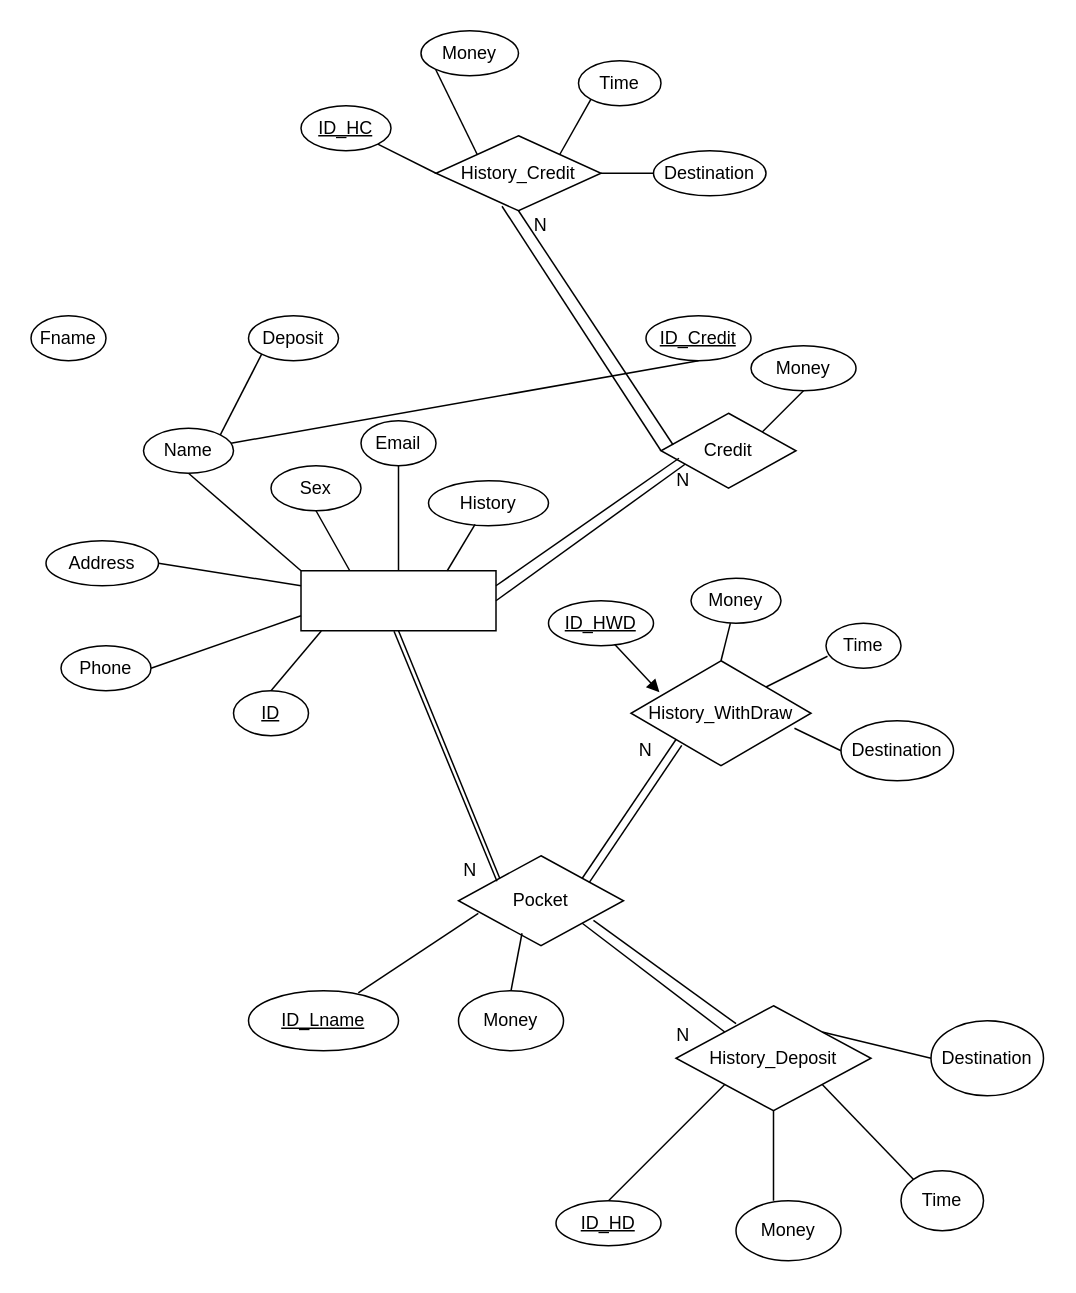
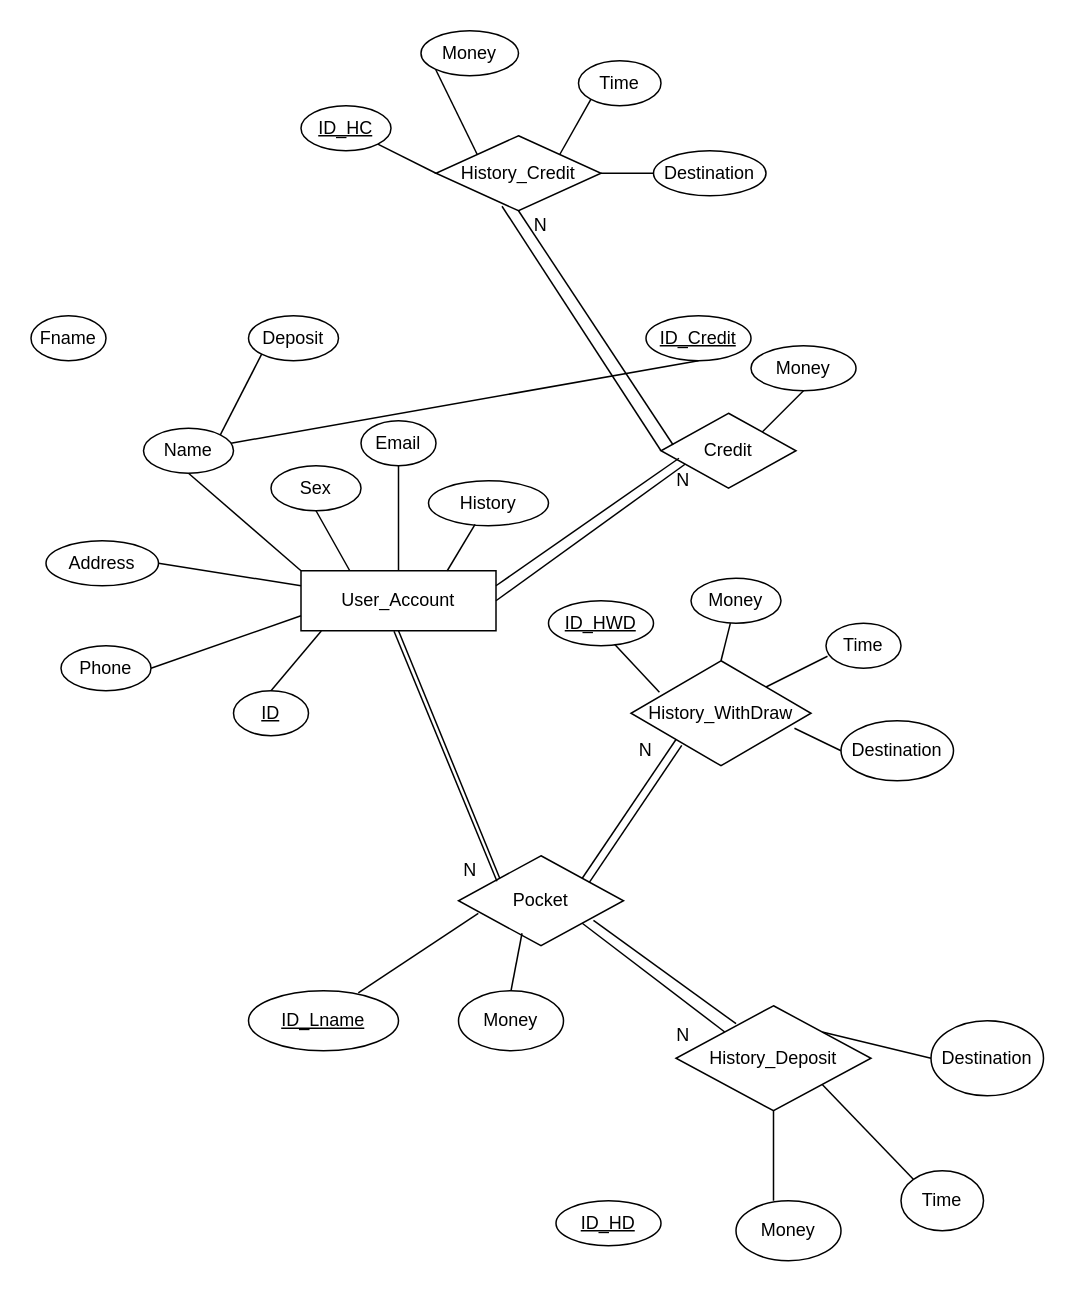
  <mxCell id="0" />
  <mxCell id="1" parent="0" />
  <mxCell id="2" value="" style="rounded=0;whiteSpace=wrap;html=1;" vertex="1" parent="1"><mxGeometry x="200" y="380" width="130" height="40" as="geometry" /></mxCell>
+ <mxCell id="3" value="User_Account" style="text;html=1;strokeColor=none;fillColor=none;align=center;verticalAlign=middle;whiteSpace=wrap;rounded=0;" vertex="1" parent="1"><mxGeometry x="225" y="385" width="80" height="30" as="geometry" /></mxCell>
  <mxCell id="4" value="Name" style="ellipse;whiteSpace=wrap;html=1;" vertex="1" parent="1"><mxGeometry x="95" y="285" width="60" height="30" as="geometry" /></mxCell>
  <mxCell id="5" value="Fname" style="ellipse;whiteSpace=wrap;html=1;" vertex="1" parent="1"><mxGeometry x="20" y="210" width="50" height="30" as="geometry" /></mxCell>
  <mxCell id="6" value="Deposit" style="ellipse;whiteSpace=wrap;html=1;" vertex="1" parent="1"><mxGeometry x="165" y="210" width="60" height="30" as="geometry" /></mxCell>
  <mxCell id="7" value="Sex" style="ellipse;whiteSpace=wrap;html=1;" vertex="1" parent="1"><mxGeometry x="180" y="310" width="60" height="30" as="geometry" /></mxCell>
  <mxCell id="8" value="Email" style="ellipse;whiteSpace=wrap;html=1;" vertex="1" parent="1"><mxGeometry x="240" y="280" width="50" height="30" as="geometry" /></mxCell>
  <mxCell id="9" value="Address" style="ellipse;whiteSpace=wrap;html=1;" vertex="1" parent="1"><mxGeometry x="30" y="360" width="75" height="30" as="geometry" /></mxCell>
  <mxCell id="10" value="Phone" style="ellipse;whiteSpace=wrap;html=1;" vertex="1" parent="1"><mxGeometry x="40" y="430" width="60" height="30" as="geometry" /></mxCell>
  <mxCell id="11" value="History" style="ellipse;whiteSpace=wrap;html=1;" vertex="1" parent="1"><mxGeometry x="285" y="320" width="80" height="30" as="geometry" /></mxCell>
  <mxCell id="12" value="" style="endArrow=none;html=1;entryX=0;entryY=0;entryDx=0;entryDy=0;exitX=0.5;exitY=1;exitDx=0;exitDy=0;" edge="1" parent="1" source="4" target="2"><mxGeometry width="50" height="50" relative="1" as="geometry"><mxPoint x="290" y="460" as="sourcePoint" /><mxPoint x="340" y="410" as="targetPoint" /><Array as="points" /></mxGeometry></mxCell>
  <mxCell id="13" value="" style="endArrow=none;html=1;entryX=1;entryY=0;entryDx=0;entryDy=0;exitX=0;exitY=1;exitDx=0;exitDy=0;" edge="1" parent="1" source="6" target="4"><mxGeometry width="50" height="50" relative="1" as="geometry"><mxPoint x="290" y="460" as="sourcePoint" /><mxPoint x="340" y="410" as="targetPoint" /></mxGeometry></mxCell>
  <mxCell id="14" value="" style="endArrow=none;html=1;entryX=0.25;entryY=0;entryDx=0;entryDy=0;exitX=0.5;exitY=1;exitDx=0;exitDy=0;" edge="1" parent="1" source="7" target="2"><mxGeometry width="50" height="50" relative="1" as="geometry"><mxPoint x="290" y="460" as="sourcePoint" /><mxPoint x="340" y="410" as="targetPoint" /></mxGeometry></mxCell>
  <mxCell id="15" value="" style="endArrow=none;html=1;entryX=0.5;entryY=0;entryDx=0;entryDy=0;exitX=0.5;exitY=1;exitDx=0;exitDy=0;" edge="1" parent="1" source="8" target="2"><mxGeometry width="50" height="50" relative="1" as="geometry"><mxPoint x="290" y="460" as="sourcePoint" /><mxPoint x="340" y="410" as="targetPoint" /></mxGeometry></mxCell>
  <mxCell id="16" value="" style="endArrow=none;html=1;entryX=0.75;entryY=0;entryDx=0;entryDy=0;exitX=0.388;exitY=0.967;exitDx=0;exitDy=0;exitPerimeter=0;" edge="1" parent="1" source="11" target="2"><mxGeometry width="50" height="50" relative="1" as="geometry"><mxPoint x="290" y="460" as="sourcePoint" /><mxPoint x="340" y="410" as="targetPoint" /></mxGeometry></mxCell>
  <mxCell id="17" value="" style="endArrow=none;html=1;entryX=0;entryY=0.25;entryDx=0;entryDy=0;exitX=1;exitY=0.5;exitDx=0;exitDy=0;" edge="1" parent="1" source="9" target="2"><mxGeometry width="50" height="50" relative="1" as="geometry"><mxPoint x="290" y="460" as="sourcePoint" /><mxPoint x="340" y="410" as="targetPoint" /></mxGeometry></mxCell>
  <mxCell id="18" value="" style="endArrow=none;html=1;entryX=0;entryY=0.75;entryDx=0;entryDy=0;exitX=1;exitY=0.5;exitDx=0;exitDy=0;" edge="1" parent="1" source="10" target="2"><mxGeometry width="50" height="50" relative="1" as="geometry"><mxPoint x="290" y="460" as="sourcePoint" /><mxPoint x="340" y="410" as="targetPoint" /></mxGeometry></mxCell>
  <mxCell id="19" value="Pocket" style="rhombus;whiteSpace=wrap;html=1;" vertex="1" parent="1"><mxGeometry x="305" y="570" width="110" height="60" as="geometry" /></mxCell>
  <mxCell id="20" value="ID" style="ellipse;whiteSpace=wrap;html=1;fontStyle=4" vertex="1" parent="1"><mxGeometry x="155" y="460" width="50" height="30" as="geometry" /></mxCell>
  <mxCell id="21" value="" style="endArrow=none;html=1;entryX=0.104;entryY=1.004;entryDx=0;entryDy=0;entryPerimeter=0;exitX=0.5;exitY=0;exitDx=0;exitDy=0;" edge="1" parent="1" source="20" target="2"><mxGeometry width="50" height="50" relative="1" as="geometry"><mxPoint x="670" y="500" as="sourcePoint" /><mxPoint x="720" y="450" as="targetPoint" /></mxGeometry></mxCell>
  <mxCell id="22" value="ID_Lname" style="ellipse;whiteSpace=wrap;html=1;fontStyle=4" vertex="1" parent="1"><mxGeometry x="165" y="660" width="100" height="40" as="geometry" /></mxCell>
  <mxCell id="23" value="Money" style="ellipse;whiteSpace=wrap;html=1;" vertex="1" parent="1"><mxGeometry x="305" y="660" width="70" height="40" as="geometry" /></mxCell>
  <mxCell id="24" value="" style="endArrow=none;html=1;entryX=0.12;entryY=0.64;entryDx=0;entryDy=0;entryPerimeter=0;exitX=0.732;exitY=0.034;exitDx=0;exitDy=0;exitPerimeter=0;" edge="1" parent="1" source="22" target="19"><mxGeometry width="50" height="50" relative="1" as="geometry"><mxPoint x="670" y="500" as="sourcePoint" /><mxPoint x="720" y="450" as="targetPoint" /></mxGeometry></mxCell>
  <mxCell id="25" value="" style="endArrow=none;html=1;exitX=0.5;exitY=0;exitDx=0;exitDy=0;entryX=0.385;entryY=0.861;entryDx=0;entryDy=0;entryPerimeter=0;" edge="1" parent="1" source="23" target="19"><mxGeometry width="50" height="50" relative="1" as="geometry"><mxPoint x="670" y="500" as="sourcePoint" /><mxPoint x="344" y="620" as="targetPoint" /></mxGeometry></mxCell>
  <mxCell id="26" value="" style="endArrow=none;html=1;entryX=0;entryY=0;entryDx=0;entryDy=0;exitX=0.5;exitY=1;exitDx=0;exitDy=0;" edge="1" parent="1" source="2" target="19"><mxGeometry width="50" height="50" relative="1" as="geometry"><mxPoint x="330" y="610" as="sourcePoint" /><mxPoint x="380" y="560" as="targetPoint" /></mxGeometry></mxCell>
  <mxCell id="27" value="" style="endArrow=none;html=1;exitX=0.233;exitY=0.283;exitDx=0;exitDy=0;exitPerimeter=0;entryX=0.477;entryY=1.009;entryDx=0;entryDy=0;entryPerimeter=0;" edge="1" parent="1" source="19" target="2"><mxGeometry width="50" height="50" relative="1" as="geometry"><mxPoint x="330" y="610" as="sourcePoint" /><mxPoint x="260" y="422" as="targetPoint" /></mxGeometry></mxCell>
  <mxCell id="28" value="History_WithDraw" style="rhombus;whiteSpace=wrap;html=1;" vertex="1" parent="1"><mxGeometry x="420" y="440" width="120" height="70" as="geometry" /></mxCell>
  <mxCell id="29" value="ID_HWD" style="ellipse;whiteSpace=wrap;html=1;fontStyle=4" vertex="1" parent="1"><mxGeometry x="365" y="400" width="70" height="30" as="geometry" /></mxCell>
  <mxCell id="30" value="Money" style="ellipse;whiteSpace=wrap;html=1;" vertex="1" parent="1"><mxGeometry x="460" y="385" width="60" height="30" as="geometry" /></mxCell>
  <mxCell id="31" value="" style="endArrow=none;html=1;entryX=0;entryY=1;entryDx=0;entryDy=0;exitX=1;exitY=0;exitDx=0;exitDy=0;" edge="1" parent="1" source="19" target="28"><mxGeometry width="50" height="50" relative="1" as="geometry"><mxPoint x="250" y="590" as="sourcePoint" /><mxPoint x="300" y="540" as="targetPoint" /></mxGeometry></mxCell>
  <mxCell id="32" value="" style="endArrow=none;html=1;entryX=0.282;entryY=0.806;entryDx=0;entryDy=0;entryPerimeter=0;exitX=0.792;exitY=0.298;exitDx=0;exitDy=0;exitPerimeter=0;" edge="1" parent="1" source="19" target="28"><mxGeometry width="50" height="50" relative="1" as="geometry"><mxPoint x="250" y="590" as="sourcePoint" /><mxPoint x="630" y="460" as="targetPoint" /></mxGeometry></mxCell>
  <mxCell id="33" value="Time" style="ellipse;whiteSpace=wrap;html=1;" vertex="1" parent="1"><mxGeometry x="550" y="415" width="50" height="30" as="geometry" /></mxCell>
  <mxCell id="34" value="Destination" style="ellipse;whiteSpace=wrap;html=1;" vertex="1" parent="1"><mxGeometry x="560" y="480" width="75" height="40" as="geometry" /></mxCell>
- <mxCell id="35" value="" style="endArrow=block;html=1;entryX=0.158;entryY=0.3;entryDx=0;entryDy=0;entryPerimeter=0;exitX=0.629;exitY=0.967;exitDx=0;exitDy=0;exitPerimeter=0;" edge="1" parent="1" source="29" target="28"><mxGeometry width="50" height="50" relative="1" as="geometry"><mxPoint x="140" y="460" as="sourcePoint" /><mxPoint x="190" y="410" as="targetPoint" /></mxGeometry></mxCell>
+ <mxCell id="35" value="" style="endArrow=none;html=1;entryX=0.158;entryY=0.3;entryDx=0;entryDy=0;entryPerimeter=0;exitX=0.629;exitY=0.967;exitDx=0;exitDy=0;exitPerimeter=0;" edge="1" parent="1" source="29" target="28"><mxGeometry width="50" height="50" relative="1" as="geometry"><mxPoint x="140" y="460" as="sourcePoint" /><mxPoint x="190" y="410" as="targetPoint" /></mxGeometry></mxCell>
  <mxCell id="36" value="" style="endArrow=none;html=1;entryX=0.5;entryY=0;entryDx=0;entryDy=0;" edge="1" parent="1" source="30" target="28"><mxGeometry width="50" height="50" relative="1" as="geometry"><mxPoint x="140" y="460" as="sourcePoint" /><mxPoint x="190" y="410" as="targetPoint" /></mxGeometry></mxCell>
  <mxCell id="37" value="" style="endArrow=none;html=1;entryX=1;entryY=0;entryDx=0;entryDy=0;exitX=0.02;exitY=0.733;exitDx=0;exitDy=0;exitPerimeter=0;" edge="1" parent="1" source="33" target="28"><mxGeometry width="50" height="50" relative="1" as="geometry"><mxPoint x="140" y="460" as="sourcePoint" /><mxPoint x="190" y="410" as="targetPoint" /></mxGeometry></mxCell>
  <mxCell id="38" value="" style="endArrow=none;html=1;entryX=0.908;entryY=0.643;entryDx=0;entryDy=0;entryPerimeter=0;exitX=0;exitY=0.5;exitDx=0;exitDy=0;" edge="1" parent="1" source="34" target="28"><mxGeometry width="50" height="50" relative="1" as="geometry"><mxPoint x="140" y="460" as="sourcePoint" /><mxPoint x="190" y="410" as="targetPoint" /></mxGeometry></mxCell>
  <mxCell id="39" value="History_Deposit" style="rhombus;whiteSpace=wrap;html=1;" vertex="1" parent="1"><mxGeometry x="450" y="670" width="130" height="70" as="geometry" /></mxCell>
  <mxCell id="40" value="ID_HD" style="ellipse;whiteSpace=wrap;html=1;fontStyle=4" vertex="1" parent="1"><mxGeometry x="370" y="800" width="70" height="30" as="geometry" /></mxCell>
  <mxCell id="41" value="Money" style="ellipse;whiteSpace=wrap;html=1;" vertex="1" parent="1"><mxGeometry x="490" y="800" width="70" height="40" as="geometry" /></mxCell>
  <mxCell id="42" value="Time" style="ellipse;whiteSpace=wrap;html=1;" vertex="1" parent="1"><mxGeometry x="600" y="780" width="55" height="40" as="geometry" /></mxCell>
  <mxCell id="43" value="Destination" style="ellipse;whiteSpace=wrap;html=1;" vertex="1" parent="1"><mxGeometry x="620" y="680" width="75" height="50" as="geometry" /></mxCell>
  <mxCell id="44" value="" style="endArrow=none;html=1;entryX=0;entryY=0;entryDx=0;entryDy=0;exitX=1;exitY=1;exitDx=0;exitDy=0;" edge="1" parent="1" source="19" target="39"><mxGeometry width="50" height="50" relative="1" as="geometry"><mxPoint x="350" y="700" as="sourcePoint" /><mxPoint x="400" y="650" as="targetPoint" /></mxGeometry></mxCell>
  <mxCell id="45" value="" style="endArrow=none;html=1;entryX=0.308;entryY=0.171;entryDx=0;entryDy=0;entryPerimeter=0;exitX=0.818;exitY=0.717;exitDx=0;exitDy=0;exitPerimeter=0;" edge="1" parent="1" source="19" target="39"><mxGeometry width="50" height="50" relative="1" as="geometry"><mxPoint x="400" y="610" as="sourcePoint" /><mxPoint x="400" y="650" as="targetPoint" /></mxGeometry></mxCell>
- <mxCell id="46" value="" style="endArrow=none;html=1;entryX=0;entryY=1;entryDx=0;entryDy=0;exitX=0.5;exitY=0;exitDx=0;exitDy=0;" edge="1" parent="1" source="40" target="39"><mxGeometry width="50" height="50" relative="1" as="geometry"><mxPoint x="350" y="700" as="sourcePoint" /><mxPoint x="400" y="650" as="targetPoint" /></mxGeometry></mxCell>
  <mxCell id="47" value="" style="endArrow=none;html=1;entryX=0.5;entryY=1;entryDx=0;entryDy=0;exitX=0.357;exitY=0;exitDx=0;exitDy=0;exitPerimeter=0;" edge="1" parent="1" source="41" target="39"><mxGeometry width="50" height="50" relative="1" as="geometry"><mxPoint x="350" y="700" as="sourcePoint" /><mxPoint x="400" y="650" as="targetPoint" /></mxGeometry></mxCell>
  <mxCell id="48" value="" style="endArrow=none;html=1;entryX=0;entryY=0;entryDx=0;entryDy=0;exitX=1;exitY=1;exitDx=0;exitDy=0;" edge="1" parent="1" source="39" target="42"><mxGeometry width="50" height="50" relative="1" as="geometry"><mxPoint x="350" y="700" as="sourcePoint" /><mxPoint x="400" y="650" as="targetPoint" /></mxGeometry></mxCell>
  <mxCell id="49" value="" style="endArrow=none;html=1;entryX=0;entryY=0.5;entryDx=0;entryDy=0;exitX=1;exitY=0;exitDx=0;exitDy=0;" edge="1" parent="1" source="39" target="43"><mxGeometry width="50" height="50" relative="1" as="geometry"><mxPoint x="350" y="700" as="sourcePoint" /><mxPoint x="400" y="650" as="targetPoint" /></mxGeometry></mxCell>
  <mxCell id="50" value="Credit" style="rhombus;whiteSpace=wrap;html=1;" vertex="1" parent="1"><mxGeometry x="440" y="275" width="90" height="50" as="geometry" /></mxCell>
  <mxCell id="51" value="" style="endArrow=none;html=1;entryX=0.133;entryY=0.6;entryDx=0;entryDy=0;entryPerimeter=0;exitX=1;exitY=0.25;exitDx=0;exitDy=0;" edge="1" parent="1" source="2" target="50"><mxGeometry width="50" height="50" relative="1" as="geometry"><mxPoint x="350" y="400" as="sourcePoint" /><mxPoint x="400" y="350" as="targetPoint" /></mxGeometry></mxCell>
  <mxCell id="52" value="" style="endArrow=none;html=1;entryX=0.178;entryY=0.68;entryDx=0;entryDy=0;entryPerimeter=0;exitX=1;exitY=0.5;exitDx=0;exitDy=0;" edge="1" parent="1" source="2" target="50"><mxGeometry width="50" height="50" relative="1" as="geometry"><mxPoint x="350" y="400" as="sourcePoint" /><mxPoint x="400" y="350" as="targetPoint" /></mxGeometry></mxCell>
  <mxCell id="53" value="ID_Credit" style="ellipse;whiteSpace=wrap;html=1;fontStyle=4" vertex="1" parent="1"><mxGeometry x="430" y="210" width="70" height="30" as="geometry" /></mxCell>
  <mxCell id="54" value="Money" style="ellipse;whiteSpace=wrap;html=1;" vertex="1" parent="1"><mxGeometry x="500" y="230" width="70" height="30" as="geometry" /></mxCell>
  <mxCell id="55" value="" style="endArrow=none;html=1;exitX=0.5;exitY=1;exitDx=0;exitDy=0;" edge="1" parent="1" source="53" target="4"><mxGeometry width="50" height="50" relative="1" as="geometry"><mxPoint x="350" y="400" as="sourcePoint" /><mxPoint x="400" y="350" as="targetPoint" /></mxGeometry></mxCell>
  <mxCell id="56" value="" style="endArrow=none;html=1;entryX=1;entryY=0;entryDx=0;entryDy=0;exitX=0.5;exitY=1;exitDx=0;exitDy=0;" edge="1" parent="1" source="54" target="50"><mxGeometry width="50" height="50" relative="1" as="geometry"><mxPoint x="350" y="400" as="sourcePoint" /><mxPoint x="400" y="350" as="targetPoint" /></mxGeometry></mxCell>
  <mxCell id="57" value="History_Credit" style="rhombus;whiteSpace=wrap;html=1;" vertex="1" parent="1"><mxGeometry x="290" y="90" width="110" height="50" as="geometry" /></mxCell>
  <mxCell id="58" value="" style="endArrow=none;html=1;entryX=0.089;entryY=0.42;entryDx=0;entryDy=0;entryPerimeter=0;exitX=0.5;exitY=1;exitDx=0;exitDy=0;" edge="1" parent="1" source="57" target="50"><mxGeometry width="50" height="50" relative="1" as="geometry"><mxPoint x="350" y="300" as="sourcePoint" /><mxPoint x="400" y="250" as="targetPoint" /></mxGeometry></mxCell>
  <mxCell id="59" value="" style="endArrow=none;html=1;entryX=0.4;entryY=0.94;entryDx=0;entryDy=0;entryPerimeter=0;exitX=0;exitY=0.5;exitDx=0;exitDy=0;" edge="1" parent="1" source="50" target="57"><mxGeometry width="50" height="50" relative="1" as="geometry"><mxPoint x="350" y="300" as="sourcePoint" /><mxPoint x="400" y="250" as="targetPoint" /></mxGeometry></mxCell>
  <mxCell id="60" value="ID_HC" style="ellipse;whiteSpace=wrap;html=1;fontStyle=4" vertex="1" parent="1"><mxGeometry x="200" y="70" width="60" height="30" as="geometry" /></mxCell>
  <mxCell id="61" value="Money" style="ellipse;whiteSpace=wrap;html=1;" vertex="1" parent="1"><mxGeometry x="280" y="20" width="65" height="30" as="geometry" /></mxCell>
  <mxCell id="62" value="Time" style="ellipse;whiteSpace=wrap;html=1;" vertex="1" parent="1"><mxGeometry x="385" y="40" width="55" height="30" as="geometry" /></mxCell>
  <mxCell id="63" value="Destination" style="ellipse;whiteSpace=wrap;html=1;" vertex="1" parent="1"><mxGeometry x="435" y="100" width="75" height="30" as="geometry" /></mxCell>
  <mxCell id="64" value="" style="endArrow=none;html=1;entryX=0;entryY=0.5;entryDx=0;entryDy=0;exitX=1;exitY=1;exitDx=0;exitDy=0;" edge="1" parent="1" source="60" target="57"><mxGeometry width="50" height="50" relative="1" as="geometry"><mxPoint x="350" y="300" as="sourcePoint" /><mxPoint x="400" y="250" as="targetPoint" /></mxGeometry></mxCell>
  <mxCell id="65" value="" style="endArrow=none;html=1;entryX=0;entryY=0;entryDx=0;entryDy=0;exitX=0;exitY=1;exitDx=0;exitDy=0;" edge="1" parent="1" source="61" target="57"><mxGeometry width="50" height="50" relative="1" as="geometry"><mxPoint x="350" y="300" as="sourcePoint" /><mxPoint x="400" y="250" as="targetPoint" /></mxGeometry></mxCell>
  <mxCell id="66" value="" style="endArrow=none;html=1;entryX=1;entryY=0;entryDx=0;entryDy=0;exitX=0;exitY=1;exitDx=0;exitDy=0;" edge="1" parent="1" source="62" target="57"><mxGeometry width="50" height="50" relative="1" as="geometry"><mxPoint x="350" y="300" as="sourcePoint" /><mxPoint x="400" y="250" as="targetPoint" /></mxGeometry></mxCell>
  <mxCell id="67" value="" style="endArrow=none;html=1;entryX=1;entryY=0.5;entryDx=0;entryDy=0;exitX=0;exitY=0.5;exitDx=0;exitDy=0;" edge="1" parent="1" source="63" target="57"><mxGeometry width="50" height="50" relative="1" as="geometry"><mxPoint x="350" y="300" as="sourcePoint" /><mxPoint x="400" y="250" as="targetPoint" /></mxGeometry></mxCell>
  <mxCell id="68" value="N" style="text;html=1;strokeColor=none;fillColor=none;align=center;verticalAlign=middle;whiteSpace=wrap;rounded=0;" vertex="1" parent="1"><mxGeometry x="292.5" y="570" width="40" height="20" as="geometry" /></mxCell>
  <mxCell id="69" value="N" style="text;html=1;strokeColor=none;fillColor=none;align=center;verticalAlign=middle;whiteSpace=wrap;rounded=0;" vertex="1" parent="1"><mxGeometry x="435" y="680" width="40" height="20" as="geometry" /></mxCell>
  <mxCell id="70" value="N" style="text;html=1;strokeColor=none;fillColor=none;align=center;verticalAlign=middle;whiteSpace=wrap;rounded=0;" vertex="1" parent="1"><mxGeometry x="410" y="490" width="40" height="20" as="geometry" /></mxCell>
  <mxCell id="71" value="N" style="text;html=1;strokeColor=none;fillColor=none;align=center;verticalAlign=middle;whiteSpace=wrap;rounded=0;" vertex="1" parent="1"><mxGeometry x="435" y="310" width="40" height="20" as="geometry" /></mxCell>
  <mxCell id="72" value="N" style="text;html=1;strokeColor=none;fillColor=none;align=center;verticalAlign=middle;whiteSpace=wrap;rounded=0;" vertex="1" parent="1"><mxGeometry x="340" y="140" width="40" height="20" as="geometry" /></mxCell>
